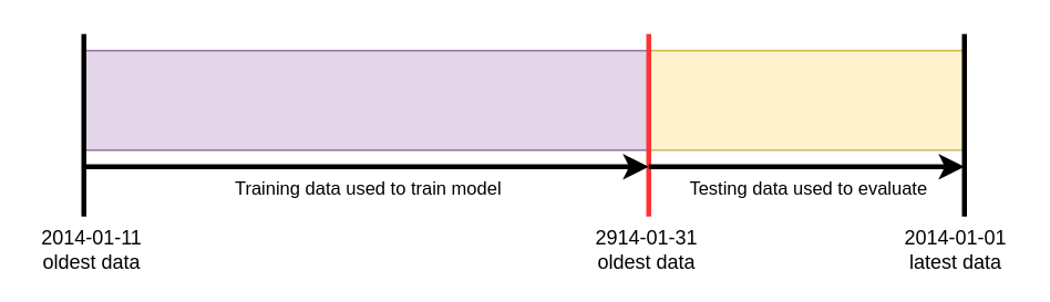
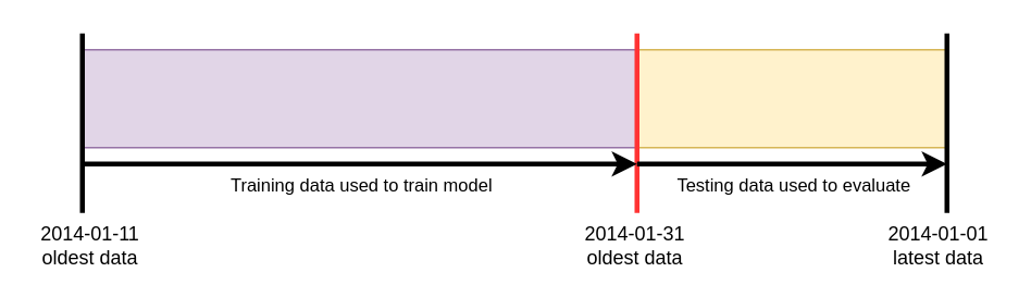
  <mxCell id="0" />
  <mxCell id="1" parent="0" />
  <mxCell id="2" value="" style="rounded=0;whiteSpace=wrap;html=1;fillColor=#fff2cc;strokeColor=#d6b656;" parent="1" vertex="1"><mxGeometry x="390" y="30" width="190" height="60" as="geometry" /></mxCell>
  <mxCell id="3" value="" style="rounded=0;whiteSpace=wrap;html=1;fillColor=#e1d5e7;strokeColor=#9673a6;" parent="1" vertex="1"><mxGeometry x="50" y="30" width="340" height="60" as="geometry" /></mxCell>
  <mxCell id="4" value="" style="endArrow=none;html=1;strokeWidth=3;" parent="1" edge="1"><mxGeometry width="50" height="50" relative="1" as="geometry"><mxPoint x="50" y="130" as="sourcePoint" /><mxPoint x="50" y="20" as="targetPoint" /></mxGeometry></mxCell>
  <mxCell id="5" value="" style="endArrow=none;html=1;strokeWidth=3;strokeColor=#FF3333;" parent="1" edge="1"><mxGeometry width="50" height="50" relative="1" as="geometry"><mxPoint x="390" y="130" as="sourcePoint" /><mxPoint x="390" y="20" as="targetPoint" /></mxGeometry></mxCell>
  <mxCell id="6" value="" style="endArrow=none;html=1;strokeWidth=3;" parent="1" edge="1"><mxGeometry width="50" height="50" relative="1" as="geometry"><mxPoint x="580" y="130" as="sourcePoint" /><mxPoint x="580" y="20" as="targetPoint" /></mxGeometry></mxCell>
  <mxCell id="7" value="" style="endArrow=classic;html=1;strokeWidth=3;" parent="1" edge="1"><mxGeometry relative="1" as="geometry"><mxPoint x="50" y="100" as="sourcePoint" /><mxPoint x="390" y="100" as="targetPoint" /></mxGeometry></mxCell>
  <mxCell id="8" value="Training data used to train model" style="edgeLabel;resizable=0;html=1;align=center;verticalAlign=top;labelPosition=center;verticalLabelPosition=bottom;" parent="7" connectable="0" vertex="1"><mxGeometry relative="1" as="geometry" /></mxCell>
  <mxCell id="9" value="" style="endArrow=classic;html=1;strokeWidth=3;" parent="1" edge="1"><mxGeometry relative="1" as="geometry"><mxPoint x="390" y="100" as="sourcePoint" /><mxPoint x="580" y="100" as="targetPoint" /></mxGeometry></mxCell>
  <mxCell id="10" value="Testing data used to evaluate" style="edgeLabel;resizable=0;html=1;align=center;verticalAlign=top;labelPosition=center;verticalLabelPosition=bottom;" parent="9" connectable="0" vertex="1"><mxGeometry relative="1" as="geometry" /></mxCell>
  <mxCell id="11" value="2014-01-11&lt;br&gt;oldest data" style="text;html=1;strokeColor=none;fillColor=none;align=center;verticalAlign=middle;whiteSpace=wrap;rounded=0;" parent="1" vertex="1"><mxGeometry x="20" y="140" width="70" height="20" as="geometry" /></mxCell>
  <mxCell id="12" value="2014-01-01&lt;br&gt;latest data" style="text;html=1;strokeColor=none;fillColor=none;align=center;verticalAlign=middle;whiteSpace=wrap;rounded=0;" parent="1" vertex="1"><mxGeometry x="540" y="140" width="70" height="20" as="geometry" /></mxCell>
- <mxCell id="13" value="2914-01-31&lt;br&gt;oldest data" style="text;html=1;strokeColor=none;fillColor=none;align=center;verticalAlign=middle;whiteSpace=wrap;rounded=0;" parent="1" vertex="1"><mxGeometry x="354" y="140" width="70" height="20" as="geometry" /></mxCell>
+ <mxCell id="13" value="2014-01-31&lt;br&gt;oldest data" style="text;html=1;strokeColor=none;fillColor=none;align=center;verticalAlign=middle;whiteSpace=wrap;rounded=0;" parent="1" vertex="1"><mxGeometry x="354" y="140" width="70" height="20" as="geometry" /></mxCell>
